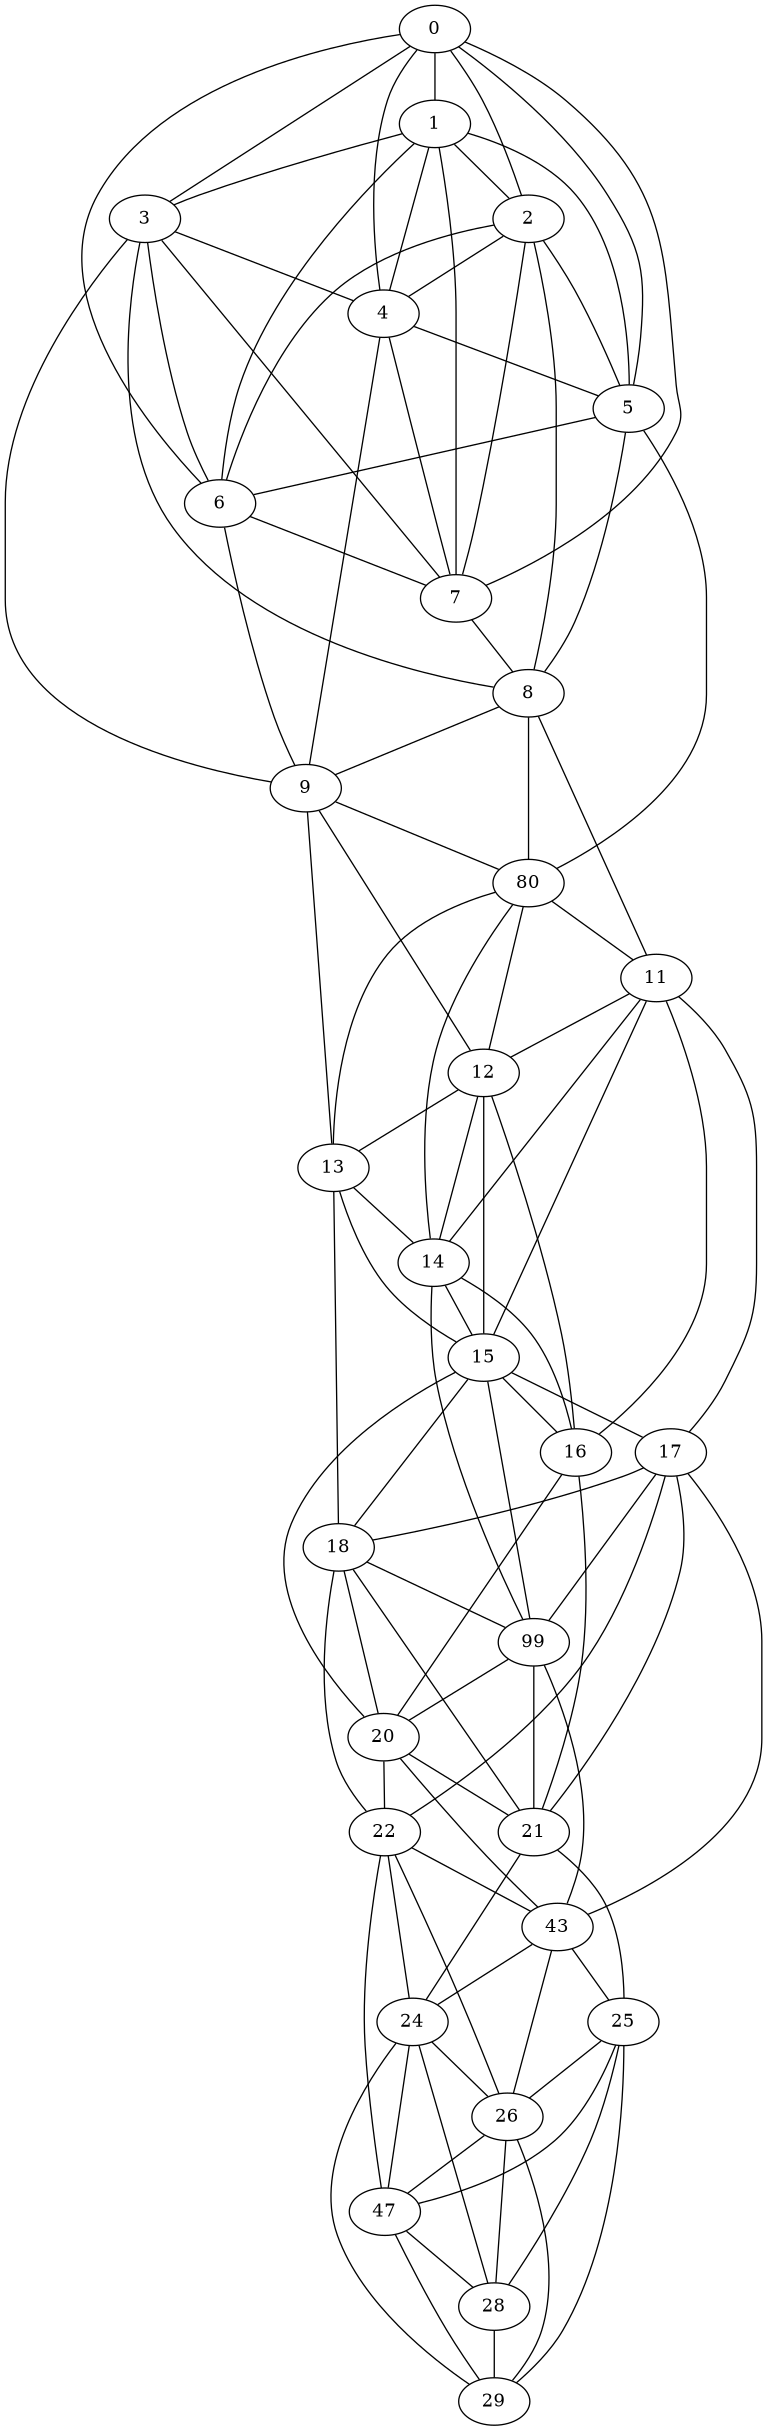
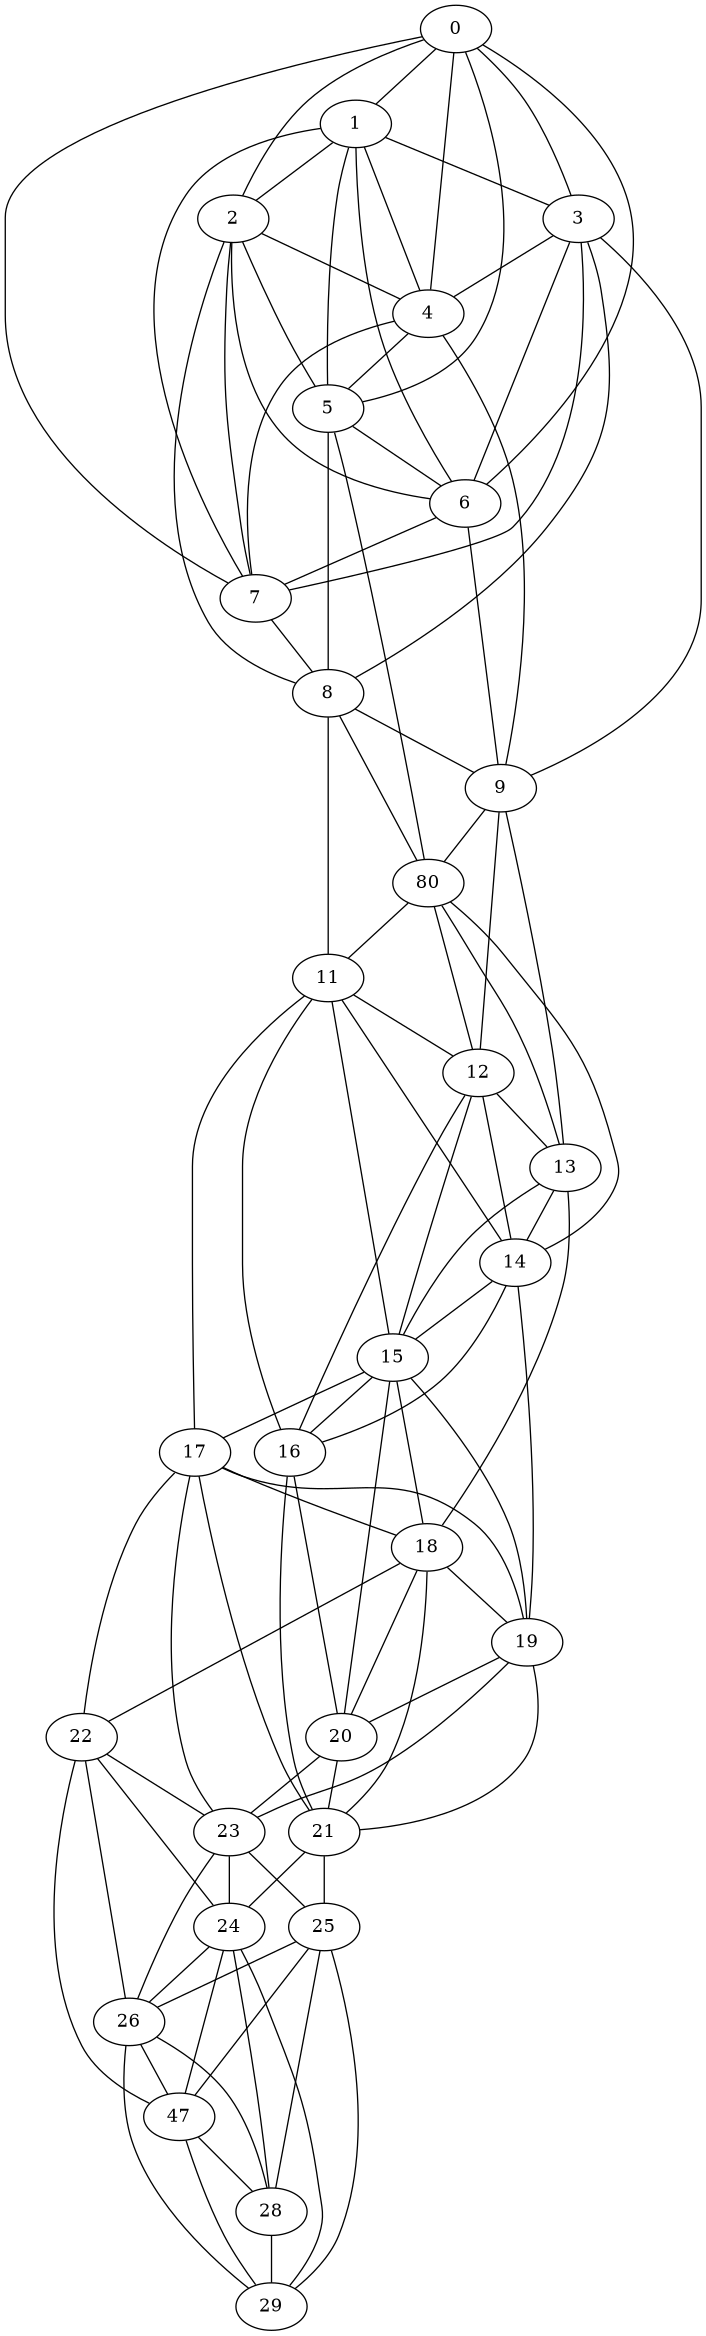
  graph {
    0
    1
    2
    3
    4
    5
    6
    7
    8
    9
    n11 [label=80]
    11
    12
    13
    14
    15
    16
    17
    18
-   19 [label=99]
+   19
    20
    21
    22
-   23 [label=43]
+   23
    24
    25
    26
    n28 [label=47]
    28
    29
    0 -- 1
    0 -- 2
    0 -- 3
    0 -- 4
    0 -- 5
    0 -- 6
    0 -- 7
    1 -- 2
    1 -- 3
    1 -- 4
    1 -- 5
    1 -- 6
    1 -- 7
    2 -- 4
    2 -- 5
    2 -- 6
    2 -- 7
    2 -- 8
    3 -- 4
    3 -- 6
    3 -- 7
    3 -- 8
    3 -- 9
    4 -- 5
    4 -- 7
    4 -- 9
    5 -- 6
    5 -- 8
    5 -- n11
    6 -- 7
    6 -- 9
    7 -- 8
    8 -- 9
    8 -- n11
    8 -- 11
    9 -- n11
    9 -- 12
    9 -- 13
    n11 -- 11
    n11 -- 12
    n11 -- 13
    n11 -- 14
    11 -- 12
    11 -- 14
    11 -- 15
    11 -- 16
    11 -- 17
    12 -- 13
    12 -- 14
    12 -- 15
    12 -- 16
    13 -- 14
    13 -- 15
    13 -- 18
    14 -- 15
    14 -- 16
    14 -- 19
    15 -- 16
    15 -- 17
    15 -- 18
    15 -- 19
    15 -- 20
    16 -- 20
    16 -- 21
    17 -- 18
    17 -- 19
    17 -- 21
    17 -- 22
    17 -- 23
    18 -- 19
    18 -- 20
    18 -- 21
    18 -- 22
    19 -- 20
    19 -- 21
    19 -- 23
    20 -- 21
-   20 -- 22
    20 -- 23
    21 -- 24
    21 -- 25
    22 -- 23
    22 -- 24
    22 -- 26
    22 -- n28
    23 -- 24
    23 -- 25
    23 -- 26
    24 -- 26
    24 -- n28
    24 -- 28
    24 -- 29
    25 -- 26
    25 -- n28
    25 -- 28
    25 -- 29
    26 -- n28
    26 -- 28
    26 -- 29
    n28 -- 28
    n28 -- 29
    28 -- 29
  }
